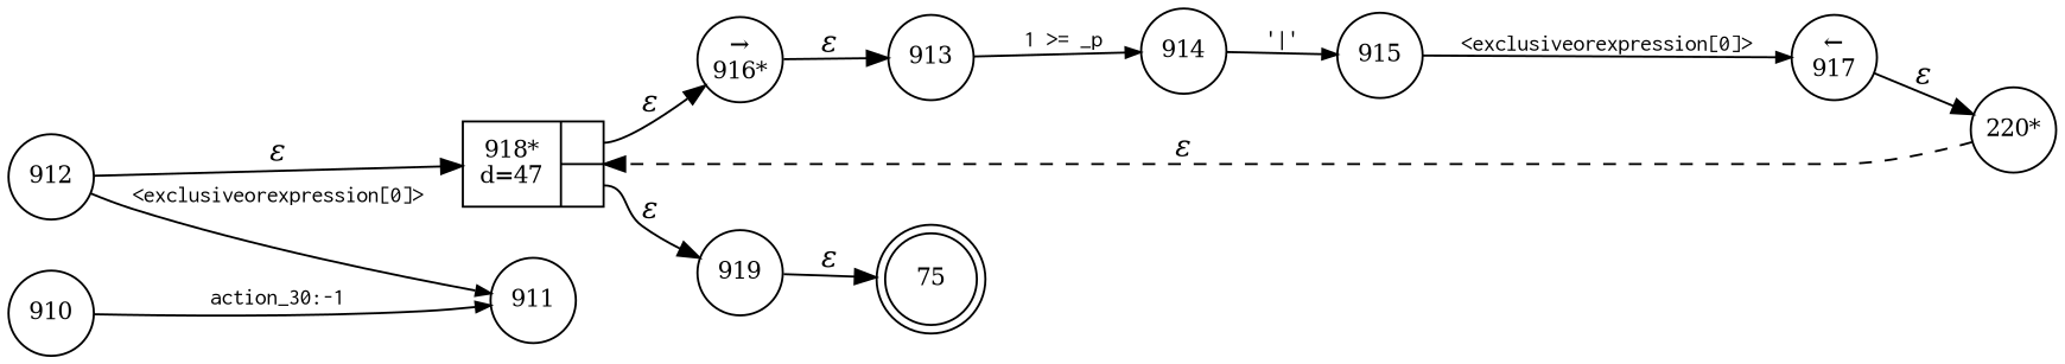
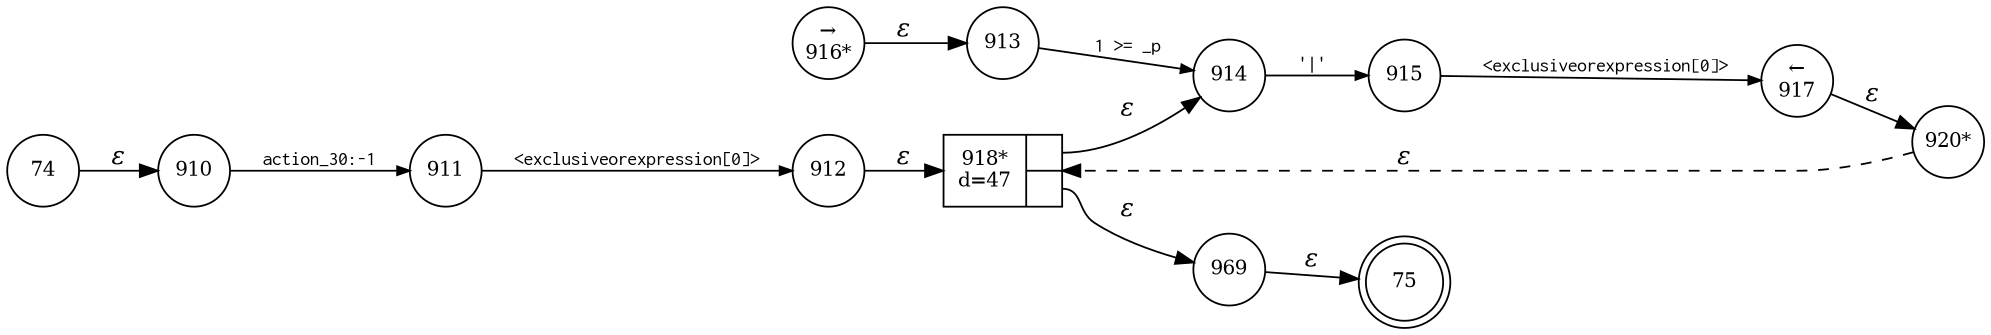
  digraph {
    rankdir=LR
    node [fixedsize=true fontsize=11 shape=circle peripheries=1]
    edge [fontname="Times-Italic"]
    n1 [label=75 shape=doublecircle width=.6 peripheries=""]
+   n2 [label=74 width=.55]
    n3 [label=910 width=.55]
    n4 [label=911 width=.55]
    n5 [label=912 width=.55]
    n6 [fixedsize=false label="{918*\nd=47|{<p0>|<p1>}}" shape=record]
    n7 [label="&rarr;\n916*" width=.55]
-   n8 [label=919 width=.55]
+   n8 [label=969 width=.55]
    n9 [label=913 width=.55]
    n10 [label=914 width=.55]
    n11 [label=915 width=.55]
    n12 [label="&larr;\n917" width=.55]
-   n13 [label="220*" width=.55]
+   n13 [label="920*" width=.55]
+   n2 -> n3 [label="&epsilon;"]
    n3 -> n4 [arrowhead=normal arrowsize=.7 fontname=Courier fontsize=11 label="action_30:-1"]
-   n5 -> n4 [arrowhead=normal arrowsize=.7 fontname=Courier fontsize=11 label="<exclusiveorexpression[0]>"]
+   n4 -> n5 [arrowhead=normal arrowsize=.7 fontname=Courier fontsize=11 label="<exclusiveorexpression[0]>"]
    n5 -> n6 [label="&epsilon;"]
-   n6 -> n7 [label="&epsilon;" tailport=p0]
+   n6 -> n10 [label="&epsilon;" tailport=p0]
    n6 -> n8 [label="&epsilon;" tailport=p1]
    n7 -> n9 [label="&epsilon;"]
    n8 -> n1 [label="&epsilon;"]
    n9 -> n10 [arrowhead=normal arrowsize=.7 fontname=Courier fontsize=11 label="1 >= _p"]
    n10 -> n11 [arrowhead=normal arrowsize=.7 fontname=Courier fontsize=11 label="'|'"]
    n11 -> n12 [arrowhead=normal arrowsize=.7 fontname=Courier fontsize=11 label="<exclusiveorexpression[0]>"]
    n12 -> n13 [label="&epsilon;"]
    n13 -> n6 [label="&epsilon;" style=dashed]
  }
